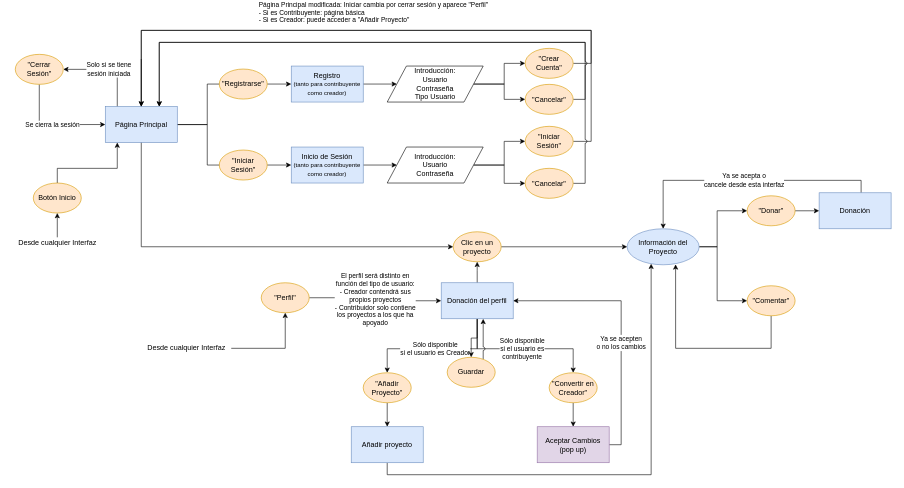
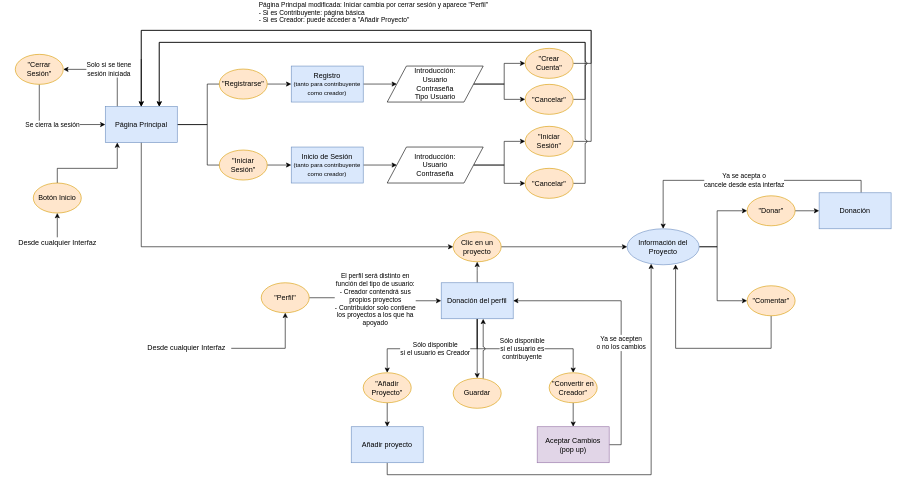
  <mxCell id="0" />
  <mxCell id="1" parent="0" />
  <mxCell id="2" style="edgeStyle=orthogonalEdgeStyle;rounded=0;orthogonalLoop=1;jettySize=auto;html=1;entryX=1;entryY=0.5;entryDx=0;entryDy=0;" parent="1" source="6" target="21" edge="1"><mxGeometry relative="1" as="geometry"><Array as="points"><mxPoint x="345" y="177.86" /><mxPoint x="345" y="110.86" /></Array></mxGeometry></mxCell>
  <mxCell id="3" style="edgeStyle=orthogonalEdgeStyle;rounded=0;orthogonalLoop=1;jettySize=auto;html=1;entryX=1;entryY=0.5;entryDx=0;entryDy=0;" parent="1" source="6" target="19" edge="1"><mxGeometry relative="1" as="geometry"><Array as="points"><mxPoint x="345" y="177.86" /><mxPoint x="345" y="245.86" /></Array></mxGeometry></mxCell>
  <mxCell id="4" style="edgeStyle=orthogonalEdgeStyle;rounded=0;orthogonalLoop=1;jettySize=auto;html=1;entryX=0;entryY=0.5;entryDx=0;entryDy=0;exitX=0.5;exitY=1;exitDx=0;exitDy=0;" parent="1" target="37" edge="1"><mxGeometry relative="1" as="geometry"><Array as="points"><mxPoint x="235" y="381.64" /></Array><mxPoint x="235" y="68.64" as="sourcePoint" /></mxGeometry></mxCell>
  <mxCell id="5" value="Solo si se tiene&lt;br&gt;sesión iniciada" style="edgeStyle=orthogonalEdgeStyle;rounded=0;orthogonalLoop=1;jettySize=auto;html=1;entryX=1;entryY=0.5;entryDx=0;entryDy=0;" parent="1" source="6" target="39" edge="1"><mxGeometry relative="1" as="geometry"><Array as="points"><mxPoint x="195" y="85.86" /></Array></mxGeometry></mxCell>
  <mxCell id="6" value="Página Principal" style="rounded=0;whiteSpace=wrap;html=1;fillColor=#dae8fc;strokeColor=#6c8ebf;" parent="1" vertex="1"><mxGeometry x="175" y="147.86" width="120" height="60" as="geometry" /></mxCell>
  <mxCell id="7" style="edgeStyle=orthogonalEdgeStyle;rounded=0;orthogonalLoop=1;jettySize=auto;html=1;entryX=0;entryY=0.5;entryDx=0;entryDy=0;" parent="1" source="8" target="31" edge="1"><mxGeometry relative="1" as="geometry" /></mxCell>
  <mxCell id="8" value="Inicio de Sesión&lt;br&gt;&lt;span style=&quot;font-size: 10px&quot;&gt;(tanto para contribuyente como creador)&lt;/span&gt;" style="rounded=0;whiteSpace=wrap;html=1;fillColor=#dae8fc;strokeColor=#6c8ebf;" parent="1" vertex="1"><mxGeometry x="485" y="215.36" width="120" height="60" as="geometry" /></mxCell>
  <mxCell id="9" style="edgeStyle=orthogonalEdgeStyle;rounded=0;orthogonalLoop=1;jettySize=auto;html=1;" parent="1" source="10" target="13" edge="1"><mxGeometry relative="1" as="geometry"><Array as="points"><mxPoint x="645" y="761.64" /><mxPoint x="1085" y="761.64" /></Array></mxGeometry></mxCell>
  <mxCell id="10" value="Añadir proyecto" style="rounded=0;whiteSpace=wrap;html=1;fillColor=#dae8fc;strokeColor=#6c8ebf;" parent="1" vertex="1"><mxGeometry x="585" y="681.64" width="120" height="60" as="geometry" /></mxCell>
  <mxCell id="11" value="" style="edgeStyle=orthogonalEdgeStyle;rounded=0;orthogonalLoop=1;jettySize=auto;html=1;entryX=0;entryY=0.5;entryDx=0;entryDy=0;" parent="1" source="13" target="54" edge="1"><mxGeometry x="0.355" relative="1" as="geometry"><Array as="points"><mxPoint x="1195" y="381.64" /><mxPoint x="1195" y="321.64" /></Array><mxPoint as="offset" /></mxGeometry></mxCell>
  <mxCell id="12" value="" style="edgeStyle=orthogonalEdgeStyle;rounded=0;orthogonalLoop=1;jettySize=auto;html=1;entryX=0;entryY=0.5;entryDx=0;entryDy=0;" parent="1" source="13" target="56" edge="1"><mxGeometry x="0.412" relative="1" as="geometry"><Array as="points"><mxPoint x="1195" y="381.64" /><mxPoint x="1195" y="471.64" /></Array><mxPoint as="offset" /></mxGeometry></mxCell>
  <mxCell id="13" value="Información del Proyecto" style="ellipse;whiteSpace=wrap;html=1;fillColor=#dae8fc;strokeColor=#6c8ebf;" parent="1" vertex="1"><mxGeometry x="1045" y="351.64" width="120" height="60" as="geometry" /></mxCell>
  <mxCell id="14" value="Ya se acepta o&lt;br&gt;cancele desde esta interfaz" style="edgeStyle=orthogonalEdgeStyle;rounded=0;orthogonalLoop=1;jettySize=auto;html=1;entryX=0.5;entryY=0;entryDx=0;entryDy=0;" parent="1" source="15" target="13" edge="1"><mxGeometry relative="1" as="geometry"><Array as="points"><mxPoint x="1435" y="270.86" /><mxPoint x="1105" y="270.86" /></Array></mxGeometry></mxCell>
  <mxCell id="15" value="Donación" style="rounded=0;whiteSpace=wrap;html=1;fillColor=#dae8fc;strokeColor=#6c8ebf;" parent="1" vertex="1"><mxGeometry x="1365" y="291.64" width="120" height="60" as="geometry" /></mxCell>
  <mxCell id="16" style="edgeStyle=orthogonalEdgeStyle;rounded=0;orthogonalLoop=1;jettySize=auto;html=1;entryX=0;entryY=0.5;entryDx=0;entryDy=0;" parent="1" source="17" target="24" edge="1"><mxGeometry relative="1" as="geometry" /></mxCell>
  <mxCell id="17" value="Registro &lt;br&gt;&lt;font style=&quot;font-size: 10px&quot;&gt;(tanto para contribuyente como creador)&lt;/font&gt;" style="rounded=0;whiteSpace=wrap;html=1;fillColor=#dae8fc;strokeColor=#6c8ebf;" parent="1" vertex="1"><mxGeometry x="485" y="80.36" width="120" height="60" as="geometry" /></mxCell>
  <mxCell id="18" style="edgeStyle=orthogonalEdgeStyle;rounded=0;orthogonalLoop=1;jettySize=auto;html=1;entryX=0;entryY=0.5;entryDx=0;entryDy=0;" parent="1" source="19" target="8" edge="1"><mxGeometry relative="1" as="geometry"><Array as="points" /></mxGeometry></mxCell>
  <mxCell id="19" value="&quot;Iniciar Sesión&quot;" style="ellipse;whiteSpace=wrap;html=1;fillColor=#ffe6cc;strokeColor=#d79b00;" parent="1" vertex="1"><mxGeometry x="365" y="220.36" width="80" height="50" as="geometry" /></mxCell>
  <mxCell id="20" style="edgeStyle=orthogonalEdgeStyle;rounded=0;orthogonalLoop=1;jettySize=auto;html=1;" parent="1" source="21" target="17" edge="1"><mxGeometry relative="1" as="geometry" /></mxCell>
  <mxCell id="21" value="&quot;Registrarse&quot;" style="ellipse;whiteSpace=wrap;html=1;fillColor=#ffe6cc;strokeColor=#d79b00;" parent="1" vertex="1"><mxGeometry x="365" y="85.36" width="80" height="50" as="geometry" /></mxCell>
  <mxCell id="22" style="edgeStyle=orthogonalEdgeStyle;rounded=0;orthogonalLoop=1;jettySize=auto;html=1;entryX=0;entryY=0.5;entryDx=0;entryDy=0;" parent="1" source="24" target="26" edge="1"><mxGeometry relative="1" as="geometry" /></mxCell>
  <mxCell id="23" style="edgeStyle=orthogonalEdgeStyle;rounded=0;orthogonalLoop=1;jettySize=auto;html=1;entryX=0;entryY=0.5;entryDx=0;entryDy=0;" parent="1" source="24" target="28" edge="1"><mxGeometry relative="1" as="geometry" /></mxCell>
  <mxCell id="24" value="Introducción:&lt;br&gt;Usuario&lt;br&gt;Contraseña&lt;br&gt;Tipo Usuario" style="shape=parallelogram;perimeter=parallelogramPerimeter;whiteSpace=wrap;html=1;" parent="1" vertex="1"><mxGeometry x="645" y="80.36" width="160" height="60" as="geometry" /></mxCell>
  <mxCell id="25" style="edgeStyle=orthogonalEdgeStyle;rounded=0;orthogonalLoop=1;jettySize=auto;html=1;entryX=0.5;entryY=0;entryDx=0;entryDy=0;" parent="1" source="26" target="6" edge="1"><mxGeometry relative="1" as="geometry"><Array as="points"><mxPoint x="985" y="75.86" /><mxPoint x="985" y="20.86" /><mxPoint x="235" y="20.86" /></Array></mxGeometry></mxCell>
  <mxCell id="26" value="&quot;Crear Cuenta&quot;" style="ellipse;whiteSpace=wrap;html=1;fillColor=#ffe6cc;strokeColor=#d79b00;" parent="1" vertex="1"><mxGeometry x="875" y="50.86" width="80" height="50" as="geometry" /></mxCell>
  <mxCell id="27" style="edgeStyle=orthogonalEdgeStyle;rounded=0;orthogonalLoop=1;jettySize=auto;html=1;" parent="1" source="28" edge="1"><mxGeometry relative="1" as="geometry"><mxPoint x="265" y="147.86" as="targetPoint" /><Array as="points"><mxPoint x="975" y="135.86" /><mxPoint x="975" y="40.86" /><mxPoint x="265" y="40.86" /><mxPoint x="265" y="147.86" /></Array></mxGeometry></mxCell>
  <mxCell id="28" value="&quot;Cancelar&quot;" style="ellipse;whiteSpace=wrap;html=1;fillColor=#ffe6cc;strokeColor=#d79b00;" parent="1" vertex="1"><mxGeometry x="875" y="110.86" width="80" height="50" as="geometry" /></mxCell>
  <mxCell id="29" style="edgeStyle=orthogonalEdgeStyle;rounded=0;orthogonalLoop=1;jettySize=auto;html=1;entryX=0;entryY=0.5;entryDx=0;entryDy=0;" parent="1" source="31" target="33" edge="1"><mxGeometry relative="1" as="geometry" /></mxCell>
  <mxCell id="30" style="edgeStyle=orthogonalEdgeStyle;rounded=0;orthogonalLoop=1;jettySize=auto;html=1;entryX=0;entryY=0.5;entryDx=0;entryDy=0;" parent="1" source="31" target="35" edge="1"><mxGeometry relative="1" as="geometry" /></mxCell>
  <mxCell id="31" value="Introducción:&lt;br&gt;Usuario&lt;br&gt;Contraseña" style="shape=parallelogram;perimeter=parallelogramPerimeter;whiteSpace=wrap;html=1;" parent="1" vertex="1"><mxGeometry x="645" y="215.36" width="160" height="60" as="geometry" /></mxCell>
  <mxCell id="32" style="edgeStyle=orthogonalEdgeStyle;rounded=0;orthogonalLoop=1;jettySize=auto;html=1;entryX=0.5;entryY=0;entryDx=0;entryDy=0;" parent="1" source="33" target="6" edge="1"><mxGeometry relative="1" as="geometry"><Array as="points"><mxPoint x="985" y="205.86" /><mxPoint x="985" y="20.86" /><mxPoint x="235" y="20.86" /></Array></mxGeometry></mxCell>
  <mxCell id="33" value="&quot;Iniciar Sesión&quot;" style="ellipse;whiteSpace=wrap;html=1;fillColor=#ffe6cc;strokeColor=#d79b00;" parent="1" vertex="1"><mxGeometry x="875" y="180.86" width="80" height="50" as="geometry" /></mxCell>
  <mxCell id="34" value="&lt;div style=&quot;text-align: left&quot;&gt;Página Principal modificada: Iniciar cambia por cerrar sesión y aparece &quot;Perfil&quot;&lt;/div&gt;&lt;div style=&quot;text-align: left&quot;&gt;- Si es Contribuyente: página básica&lt;/div&gt;&lt;div style=&quot;text-align: left&quot;&gt;- Si es Creador: puede acceder a &quot;Añadir Proyecto&quot;&lt;/div&gt;" style="edgeStyle=orthogonalEdgeStyle;rounded=0;orthogonalLoop=1;jettySize=auto;html=1;entryX=0.75;entryY=0;entryDx=0;entryDy=0;jumpStyle=arc;" parent="1" source="35" target="6" edge="1"><mxGeometry x="0.134" y="-50" relative="1" as="geometry"><Array as="points"><mxPoint x="975" y="275.86" /><mxPoint x="975" y="40.86" /><mxPoint x="265" y="40.86" /></Array><mxPoint as="offset" /></mxGeometry></mxCell>
  <mxCell id="35" value="&quot;Cancelar&quot;" style="ellipse;whiteSpace=wrap;html=1;fillColor=#ffe6cc;strokeColor=#d79b00;" parent="1" vertex="1"><mxGeometry x="875" y="250.86" width="80" height="50" as="geometry" /></mxCell>
  <mxCell id="36" style="edgeStyle=orthogonalEdgeStyle;rounded=0;orthogonalLoop=1;jettySize=auto;html=1;entryX=0;entryY=0.5;entryDx=0;entryDy=0;" parent="1" source="37" target="13" edge="1"><mxGeometry relative="1" as="geometry" /></mxCell>
  <mxCell id="37" value="Clic en un proyecto" style="ellipse;whiteSpace=wrap;html=1;fillColor=#ffe6cc;strokeColor=#d79b00;" parent="1" vertex="1"><mxGeometry x="755" y="356.64" width="80" height="50" as="geometry" /></mxCell>
  <mxCell id="38" value="Se cierra la sesión" style="edgeStyle=orthogonalEdgeStyle;rounded=0;orthogonalLoop=1;jettySize=auto;html=1;entryX=0;entryY=0.5;entryDx=0;entryDy=0;" parent="1" source="39" target="6" edge="1"><mxGeometry relative="1" as="geometry"><Array as="points"><mxPoint x="65" y="177.86" /></Array></mxGeometry></mxCell>
  <mxCell id="39" value="&quot;Cerrar Sesión&quot;" style="ellipse;whiteSpace=wrap;html=1;fillColor=#ffe6cc;strokeColor=#d79b00;" parent="1" vertex="1"><mxGeometry x="25" y="60.86" width="80" height="50" as="geometry" /></mxCell>
  <mxCell id="40" value="El perfil será distinto en&lt;br&gt;función del tipo de usuario:&lt;br&gt;- Creador contendrá sus&lt;br&gt;propios proyectos&lt;br&gt;- Contribuidor solo contiene&lt;br&gt;los proyectos a los que ha&lt;br&gt;apoyado" style="edgeStyle=orthogonalEdgeStyle;rounded=0;orthogonalLoop=1;jettySize=auto;html=1;entryX=0;entryY=0.5;entryDx=0;entryDy=0;" parent="1" source="41" target="46" edge="1"><mxGeometry relative="1" as="geometry" /></mxCell>
  <mxCell id="41" value="&quot;Perfil&quot;" style="ellipse;whiteSpace=wrap;html=1;fillColor=#ffe6cc;strokeColor=#d79b00;" parent="1" vertex="1"><mxGeometry x="435" y="441.64" width="80" height="50" as="geometry" /></mxCell>
  <mxCell id="42" style="edgeStyle=orthogonalEdgeStyle;rounded=0;orthogonalLoop=1;jettySize=auto;html=1;entryX=0.5;entryY=1;entryDx=0;entryDy=0;" parent="1" source="46" target="37" edge="1"><mxGeometry relative="1" as="geometry"><Array as="points"><mxPoint x="795" y="421.64" /><mxPoint x="795" y="421.64" /></Array></mxGeometry></mxCell>
  <mxCell id="43" value="Sólo disponible&lt;br&gt;si el usuario es Creador" style="edgeStyle=orthogonalEdgeStyle;rounded=0;orthogonalLoop=1;jettySize=auto;html=1;entryX=0.5;entryY=0;entryDx=0;entryDy=0;exitX=0.5;exitY=1;exitDx=0;exitDy=0;" parent="1" source="46" target="48" edge="1"><mxGeometry relative="1" as="geometry"><mxPoint x="645" y="531.64" as="sourcePoint" /><Array as="points"><mxPoint x="795" y="551.64" /><mxPoint x="645" y="551.64" /></Array></mxGeometry></mxCell>
  <mxCell id="44" value="Sólo disponible&lt;br&gt;si el usuario es&lt;br&gt;contribuyente" style="edgeStyle=orthogonalEdgeStyle;rounded=0;orthogonalLoop=1;jettySize=auto;html=1;entryX=0.5;entryY=0;entryDx=0;entryDy=0;" parent="1" source="46" target="50" edge="1"><mxGeometry relative="1" as="geometry"><Array as="points"><mxPoint x="795" y="551.64" /><mxPoint x="955" y="551.64" /></Array></mxGeometry></mxCell>
  <mxCell id="45" style="edgeStyle=orthogonalEdgeStyle;rounded=0;orthogonalLoop=1;jettySize=auto;html=1;entryX=0.5;entryY=0;entryDx=0;entryDy=0;jumpStyle=none;" edge="1" parent="1" source="46" target="64"><mxGeometry relative="1" as="geometry" /></mxCell>
  <mxCell id="46" value="Donación del perfil" style="rounded=0;whiteSpace=wrap;html=1;fillColor=#dae8fc;strokeColor=#6c8ebf;" parent="1" vertex="1"><mxGeometry x="735" y="441.64" width="120" height="60" as="geometry" /></mxCell>
  <mxCell id="47" style="edgeStyle=orthogonalEdgeStyle;rounded=0;orthogonalLoop=1;jettySize=auto;html=1;entryX=0.5;entryY=0;entryDx=0;entryDy=0;" parent="1" source="48" target="10" edge="1"><mxGeometry relative="1" as="geometry" /></mxCell>
  <mxCell id="48" value="&quot;Añadir Proyecto&quot;" style="ellipse;whiteSpace=wrap;html=1;fillColor=#ffe6cc;strokeColor=#d79b00;" parent="1" vertex="1"><mxGeometry x="605" y="591.64" width="80" height="50" as="geometry" /></mxCell>
  <mxCell id="49" style="edgeStyle=orthogonalEdgeStyle;rounded=0;orthogonalLoop=1;jettySize=auto;html=1;entryX=0.5;entryY=0;entryDx=0;entryDy=0;" parent="1" source="50" target="52" edge="1"><mxGeometry relative="1" as="geometry" /></mxCell>
  <mxCell id="50" value="&quot;Convertir en Creador&quot;" style="ellipse;whiteSpace=wrap;html=1;fillColor=#ffe6cc;strokeColor=#d79b00;" parent="1" vertex="1"><mxGeometry x="915" y="591.64" width="80" height="50" as="geometry" /></mxCell>
  <mxCell id="51" value="Ya se acepten&lt;br&gt;o no los cambios" style="edgeStyle=orthogonalEdgeStyle;rounded=0;orthogonalLoop=1;jettySize=auto;html=1;entryX=1;entryY=0.5;entryDx=0;entryDy=0;" parent="1" source="52" target="46" edge="1"><mxGeometry x="-0.136" relative="1" as="geometry"><Array as="points"><mxPoint x="1035" y="711.64" /><mxPoint x="1035" y="471.64" /></Array><mxPoint as="offset" /></mxGeometry></mxCell>
  <mxCell id="52" value="Aceptar Cambios&lt;br&gt;(pop up)" style="rounded=0;whiteSpace=wrap;html=1;fillColor=#e1d5e7;strokeColor=#9673a6;" parent="1" vertex="1"><mxGeometry x="895" y="681.64" width="120" height="60" as="geometry" /></mxCell>
  <mxCell id="53" style="edgeStyle=orthogonalEdgeStyle;rounded=0;orthogonalLoop=1;jettySize=auto;html=1;entryX=0;entryY=0.5;entryDx=0;entryDy=0;" parent="1" source="54" target="15" edge="1"><mxGeometry relative="1" as="geometry" /></mxCell>
  <mxCell id="54" value="&quot;Donar&quot;" style="ellipse;whiteSpace=wrap;html=1;fillColor=#ffe6cc;strokeColor=#d79b00;" parent="1" vertex="1"><mxGeometry x="1245" y="296.64" width="80" height="50" as="geometry" /></mxCell>
  <mxCell id="55" style="edgeStyle=orthogonalEdgeStyle;rounded=0;orthogonalLoop=1;jettySize=auto;html=1;entryX=0.673;entryY=0.99;entryDx=0;entryDy=0;entryPerimeter=0;" parent="1" source="56" target="13" edge="1"><mxGeometry relative="1" as="geometry"><mxPoint x="1365" y="471.64" as="targetPoint" /><Array as="points"><mxPoint x="1285" y="550.86" /><mxPoint x="1126" y="550.86" /></Array></mxGeometry></mxCell>
  <mxCell id="56" value="&quot;Comentar&quot;" style="ellipse;whiteSpace=wrap;html=1;fillColor=#ffe6cc;strokeColor=#d79b00;" parent="1" vertex="1"><mxGeometry x="1245" y="446.64" width="80" height="50" as="geometry" /></mxCell>
  <mxCell id="57" style="edgeStyle=orthogonalEdgeStyle;rounded=0;orthogonalLoop=1;jettySize=auto;html=1;" parent="1" source="58" edge="1"><mxGeometry relative="1" as="geometry"><mxPoint x="195" y="207.86" as="targetPoint" /><Array as="points"><mxPoint x="95" y="250.86" /><mxPoint x="195" y="250.86" /><mxPoint x="195" y="207.86" /></Array></mxGeometry></mxCell>
  <mxCell id="58" value="Botón Inicio" style="ellipse;whiteSpace=wrap;html=1;fillColor=#ffe6cc;strokeColor=#d79b00;" parent="1" vertex="1"><mxGeometry x="55" y="275.36" width="80" height="50" as="geometry" /></mxCell>
  <mxCell id="59" style="edgeStyle=orthogonalEdgeStyle;rounded=0;orthogonalLoop=1;jettySize=auto;html=1;entryX=0.5;entryY=1;entryDx=0;entryDy=0;" parent="1" source="60" target="58" edge="1"><mxGeometry relative="1" as="geometry" /></mxCell>
  <mxCell id="60" value="Desde cualquier Interfaz" style="text;html=1;align=center;verticalAlign=middle;resizable=0;points=[];autosize=1;" parent="1" vertex="1"><mxGeometry x="20" y="365.86" width="150" height="20" as="geometry" /></mxCell>
  <mxCell id="61" style="edgeStyle=orthogonalEdgeStyle;rounded=0;orthogonalLoop=1;jettySize=auto;html=1;entryX=0.5;entryY=1;entryDx=0;entryDy=0;" edge="1" parent="1" source="62" target="41"><mxGeometry relative="1" as="geometry" /></mxCell>
  <mxCell id="62" value="Desde cualquier Interfaz" style="text;html=1;align=center;verticalAlign=middle;resizable=0;points=[];autosize=1;" vertex="1" parent="1"><mxGeometry x="235" y="540.86" width="150" height="20" as="geometry" /></mxCell>
  <mxCell id="63" style="edgeStyle=orthogonalEdgeStyle;rounded=0;orthogonalLoop=1;jettySize=auto;html=1;jumpStyle=arc;" edge="1" parent="1" source="64"><mxGeometry relative="1" as="geometry"><mxPoint x="805" y="501.86" as="targetPoint" /><Array as="points"><mxPoint x="805" y="501.86" /></Array></mxGeometry></mxCell>
- <mxCell id="64" value="Guardar" style="ellipse;whiteSpace=wrap;html=1;fillColor=#ffe6cc;strokeColor=#d79b00;" vertex="1" parent="1"><mxGeometry x="745" y="565.86" width="80" height="50" as="geometry" /></mxCell>
+ <mxCell id="64" value="Guardar" style="ellipse;whiteSpace=wrap;html=1;fillColor=#ffe6cc;strokeColor=#d79b00;" vertex="1" parent="1"><mxGeometry x="755" y="600.86" width="80" height="50" as="geometry" /></mxCell>
